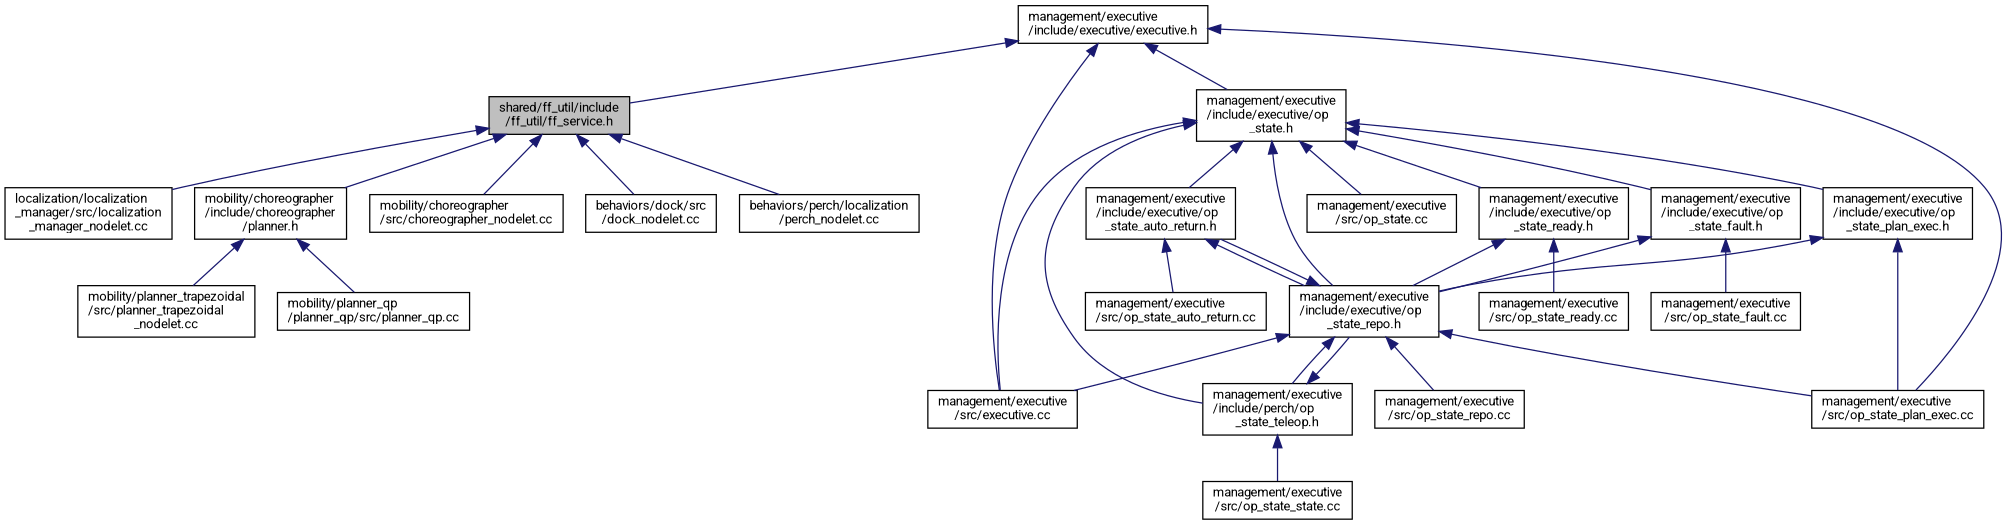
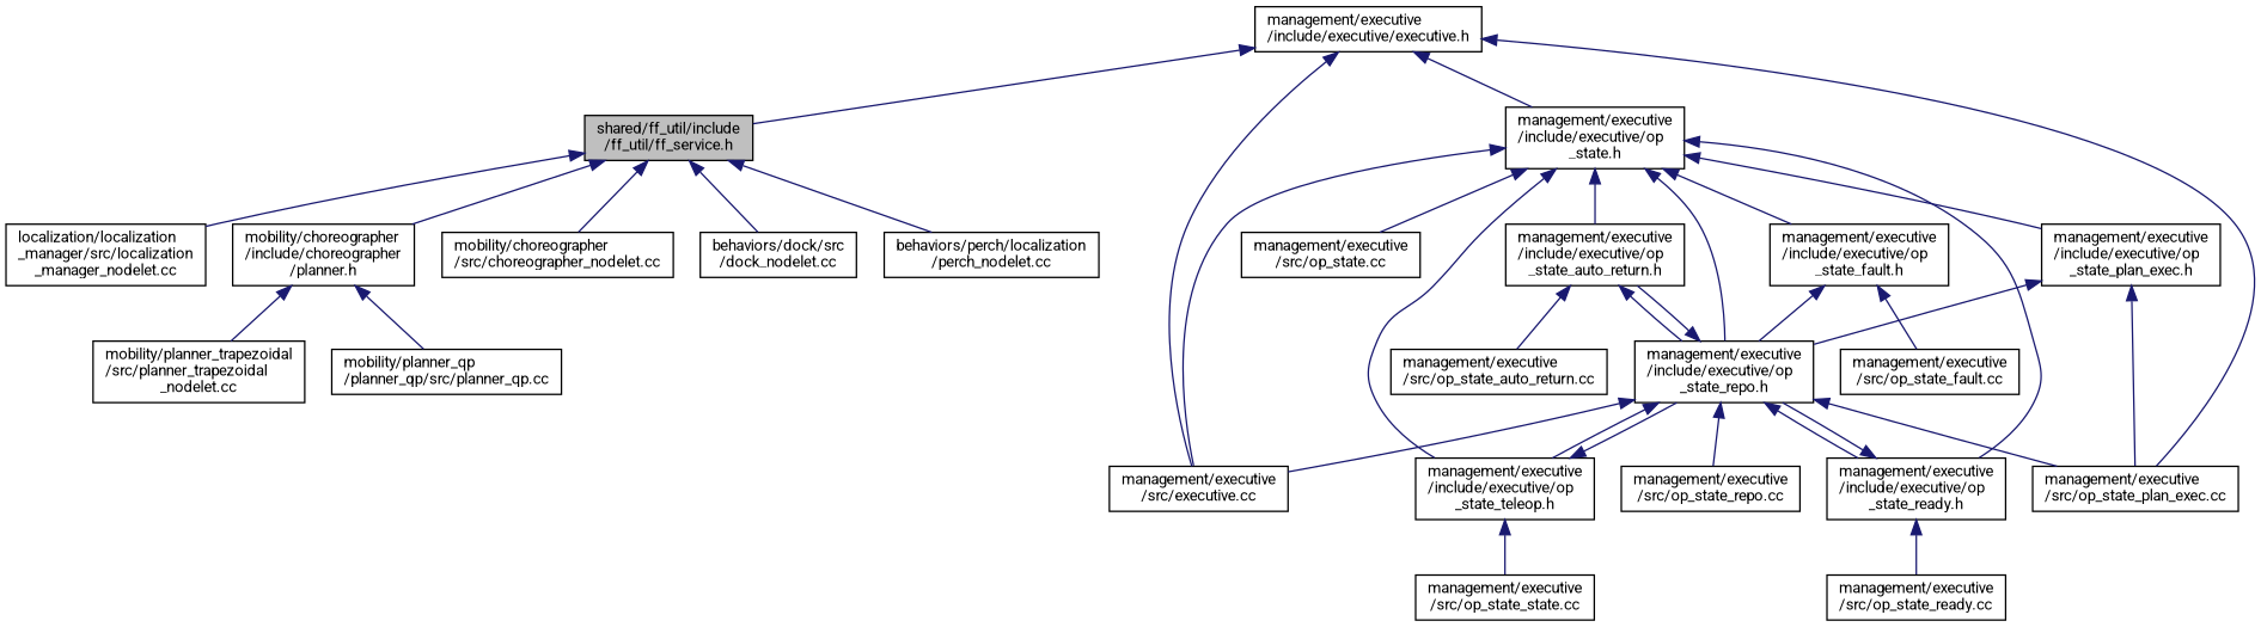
  digraph {
    fontname=Roboto
    node [color=black fillcolor=white fontname=Roboto fontsize=10 shape=record style=filled]
    edge [color=midnightblue dir=back fontname=Roboto fontsize=10 labelfontname=Helvetica labelfontsize=10 style=solid]
    n1 [fillcolor=grey75 fontcolor=black height=0.2 label="shared/ff_util/include\l/ff_util/ff_service.h" width=0.4]
    n2 [height=0.2 label="localization/localization\l_manager/src/localization\l_manager_nodelet.cc" width=0.4]
    n3 [height=0.2 label="mobility/choreographer\l/include/choreographer\l/planner.h" width=0.4]
    n4 [height=0.2 label="mobility/choreographer\l/src/choreographer_nodelet.cc" width=0.4]
    n5 [height=0.2 label="behaviors/dock/src\l/dock_nodelet.cc" width=0.4]
    n6 [height=0.2 label="behaviors/perch/localization\l/perch_nodelet.cc" width=0.4]
    n7 [height=0.2 label="mobility/planner_qp\l/planner_qp/src/planner_qp.cc" width=0.4]
    n8 [height=0.2 label="mobility/planner_trapezoidal\l/src/planner_trapezoidal\l_nodelet.cc" width=0.4]
    n9 [height=0.2 label="management/executive\l/include/executive/executive.h" width=0.4]
    n10 [height=0.2 label="management/executive\l/include/executive/op\l_state.h" width=0.4]
    n11 [height=0.2 label="management/executive\l/src/executive.cc" width=0.4]
    n12 [height=0.2 label="management/executive\l/src/op_state_plan_exec.cc" width=0.4]
    n13 [height=0.2 label="management/executive\l/include/executive/op\l_state_auto_return.h" width=0.4]
    n14 [height=0.2 label="management/executive\l/include/executive/op\l_state_repo.h" width=0.4]
    n15 [height=0.2 label="management/executive\l/include/executive/op\l_state_ready.h" width=0.4]
-   n16 [height=0.2 label="management/executive\l/include/perch/op\l_state_teleop.h" width=0.4]
+   n16 [height=0.2 label="management/executive\l/include/executive/op\l_state_teleop.h" width=0.4]
    n17 [height=0.2 label="management/executive\l/src/op_state.cc" width=0.4]
    n18 [height=0.2 label="management/executive\l/include/executive/op\l_state_fault.h" width=0.4]
    n19 [height=0.2 label="management/executive\l/include/executive/op\l_state_plan_exec.h" width=0.4]
    n20 [height=0.2 label="management/executive\l/src/op_state_auto_return.cc" width=0.4]
    n21 [height=0.2 label="management/executive\l/src/op_state_repo.cc" width=0.4]
    n22 [height=0.2 label="management/executive\l/src/op_state_ready.cc" width=0.4]
    n23 [height=0.2 label="management/executive\l/src/op_state_state.cc" width=0.4]
    n24 [height=0.2 label="management/executive\l/src/op_state_fault.cc" width=0.4]
    n1 -> n2
    n1 -> n3
    n1 -> n4
    n1 -> n5
    n1 -> n6
    n3 -> n7
    n3 -> n8
    n9 -> n1
    n9 -> n10
    n9 -> n11
    n9 -> n12
    n10 -> n11
    n10 -> n13
    n10 -> n14
    n10 -> n15
    n10 -> n16
    n10 -> n17
    n10 -> n18
    n10 -> n19
    n13 -> n14
    n13 -> n20
    n14 -> n11
    n14 -> n12
    n14 -> n13
+   n14 -> n15
    n14 -> n16
    n14 -> n21
    n15 -> n14
    n15 -> n22
    n16 -> n14
    n16 -> n23
    n18 -> n14
    n18 -> n24
    n19 -> n12
    n19 -> n14
  }
